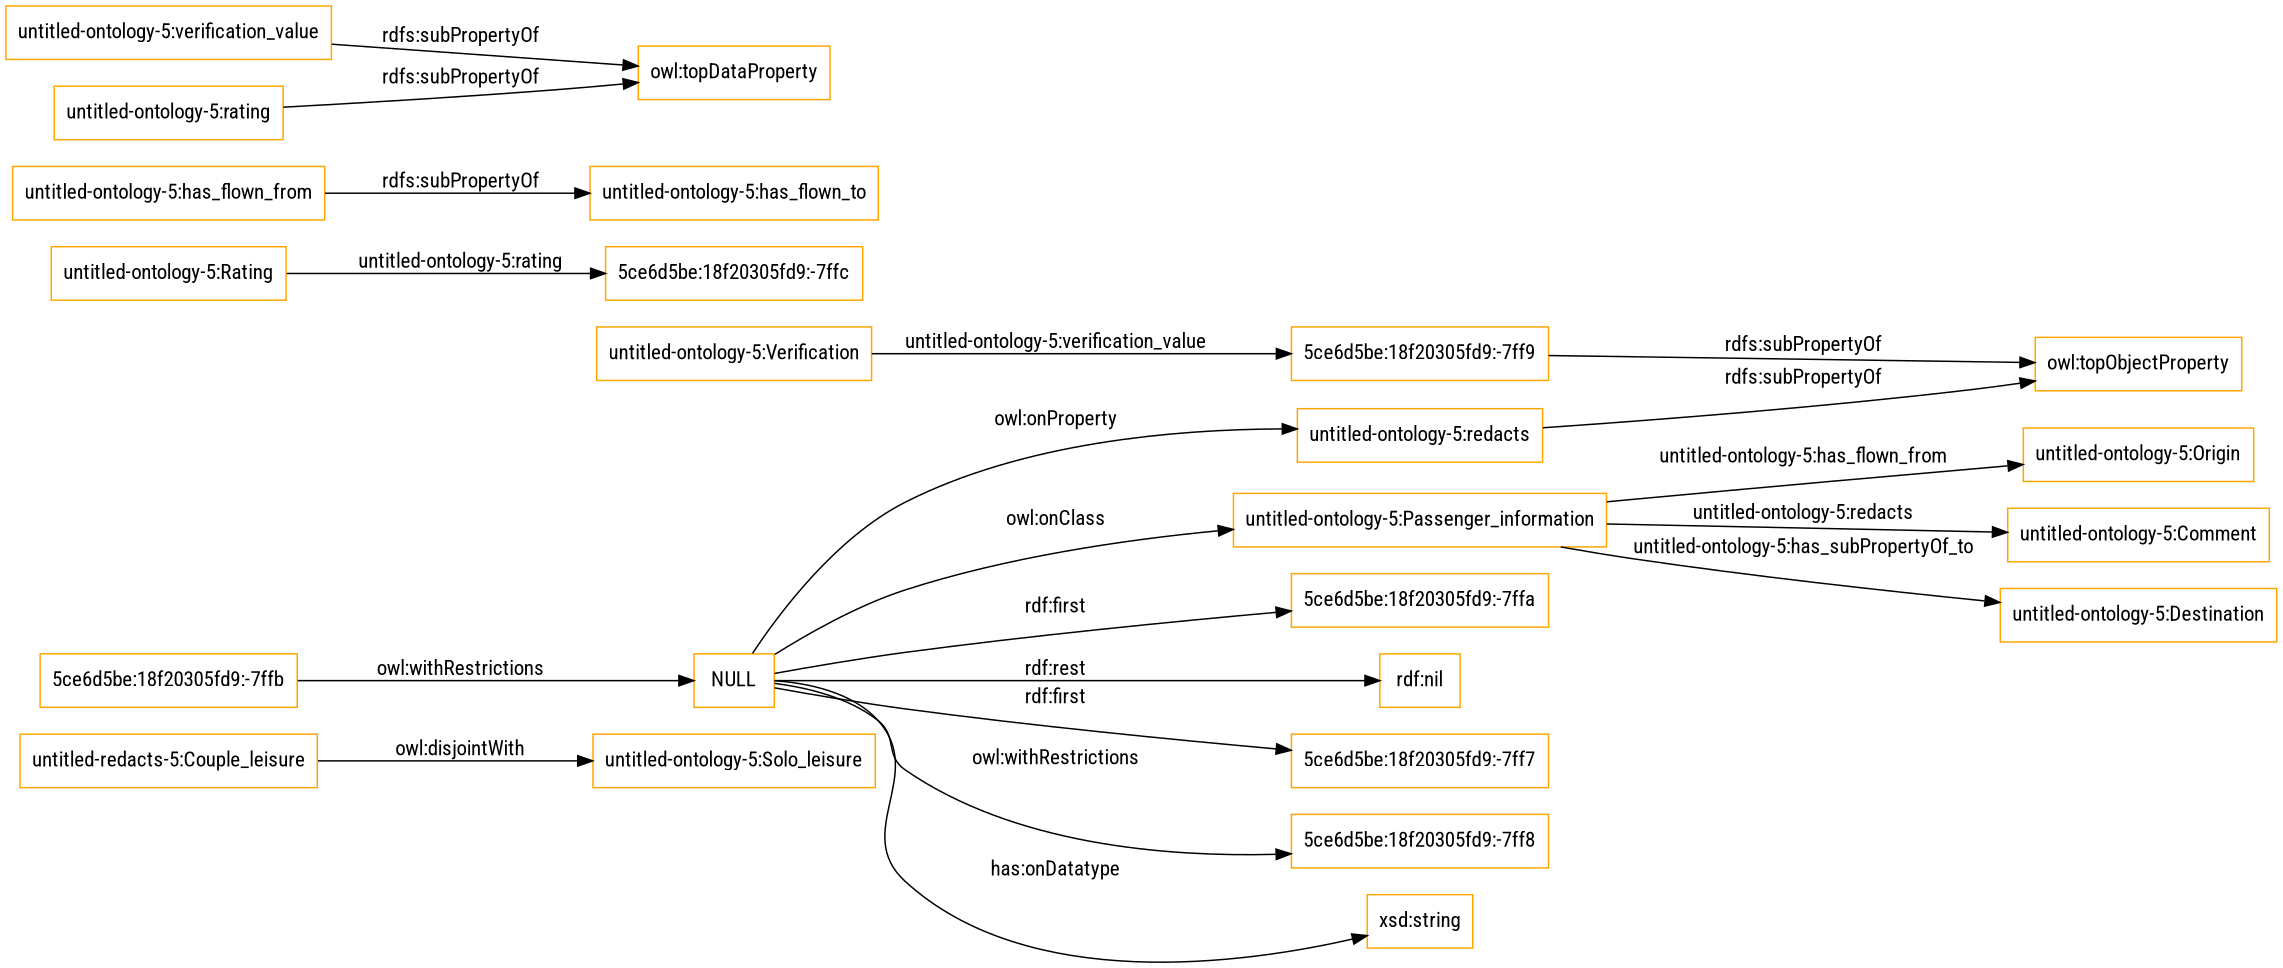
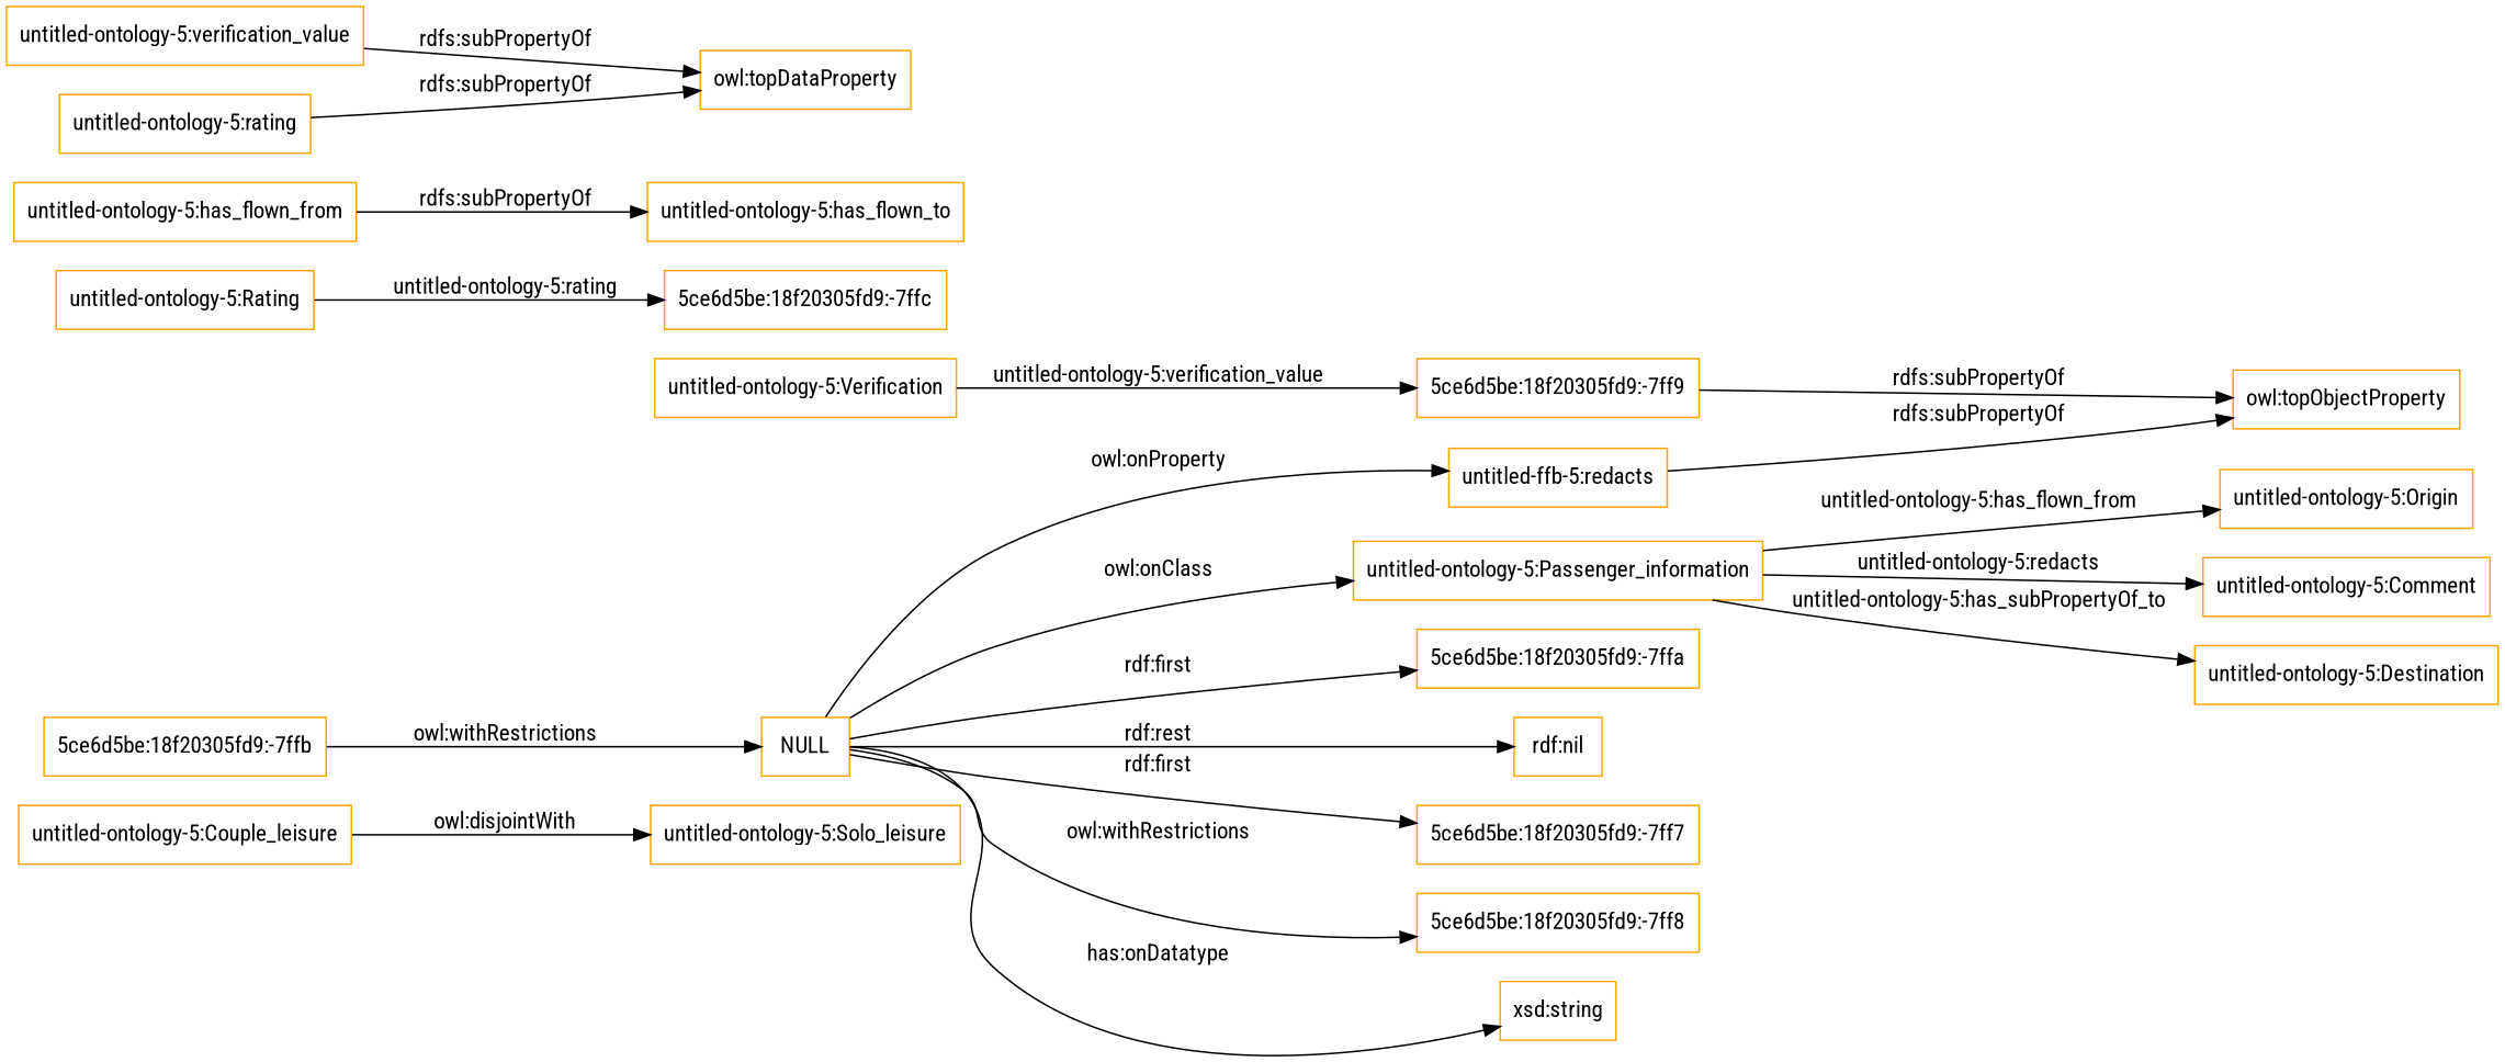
  digraph {
    fontname="Roboto Condensed"
    rankdir=LR
    node [color=orange fontname="Roboto Condensed" shape=rectangle]
    edge [fontname="Roboto Condensed"]
-   "untitled-ontology-5:Couple_leisure" [label="untitled-redacts-5:Couple_leisure"]
+   "untitled-ontology-5:Couple_leisure"
    "untitled-ontology-5:Solo_leisure"
    "untitled-ontology-5:Verification"
    "5ce6d5be:18f20305fd9:-7ff9"
    "owl:topObjectProperty"
    "untitled-ontology-5:Rating"
    "5ce6d5be:18f20305fd9:-7ffc"
    "untitled-ontology-5:Passenger_information"
    "untitled-ontology-5:Origin"
    "untitled-ontology-5:Comment"
    "untitled-ontology-5:Destination"
    "untitled-ontology-5:has_flown_from"
    "untitled-ontology-5:has_flown_to"
    "untitled-ontology-5:verification_value"
    "owl:topDataProperty"
    "untitled-ontology-5:rating"
    NULL
-   "untitled-ontology-5:redacts"
+   "untitled-ontology-5:redacts" [label="untitled-ffb-5:redacts"]
    "5ce6d5be:18f20305fd9:-7ffa"
    "rdf:nil"
    "5ce6d5be:18f20305fd9:-7ff7"
    "5ce6d5be:18f20305fd9:-7ff8"
    "xsd:string"
    "5ce6d5be:18f20305fd9:-7ffb"
    "untitled-ontology-5:Couple_leisure" -> "untitled-ontology-5:Solo_leisure" [label="owl:disjointWith"]
    "untitled-ontology-5:Verification" -> "5ce6d5be:18f20305fd9:-7ff9" [label="untitled-ontology-5:verification_value"]
    "5ce6d5be:18f20305fd9:-7ff9" -> "owl:topObjectProperty" [label="rdfs:subPropertyOf"]
    "untitled-ontology-5:Rating" -> "5ce6d5be:18f20305fd9:-7ffc" [label="untitled-ontology-5:rating"]
    "untitled-ontology-5:Passenger_information" -> "untitled-ontology-5:Origin" [label="untitled-ontology-5:has_flown_from"]
    "untitled-ontology-5:Passenger_information" -> "untitled-ontology-5:Comment" [label="untitled-ontology-5:redacts"]
    "untitled-ontology-5:Passenger_information" -> "untitled-ontology-5:Destination" [label="untitled-ontology-5:has_subPropertyOf_to"]
    "untitled-ontology-5:has_flown_from" -> "untitled-ontology-5:has_flown_to" [label="rdfs:subPropertyOf"]
    "untitled-ontology-5:verification_value" -> "owl:topDataProperty" [label="rdfs:subPropertyOf"]
    "untitled-ontology-5:rating" -> "owl:topDataProperty" [label="rdfs:subPropertyOf"]
    NULL -> "untitled-ontology-5:Passenger_information" [label="owl:onClass"]
    NULL -> "untitled-ontology-5:redacts" [label="owl:onProperty"]
    NULL -> "5ce6d5be:18f20305fd9:-7ffa" [label="rdf:first"]
    NULL -> "rdf:nil" [label="rdf:rest"]
    NULL -> "5ce6d5be:18f20305fd9:-7ff7" [label="rdf:first"]
    NULL -> "5ce6d5be:18f20305fd9:-7ff8" [label="owl:withRestrictions"]
    NULL -> "xsd:string" [label="has:onDatatype"]
    "untitled-ontology-5:redacts" -> "owl:topObjectProperty" [label="rdfs:subPropertyOf"]
    "5ce6d5be:18f20305fd9:-7ffb" -> NULL [label="owl:withRestrictions"]
  }
